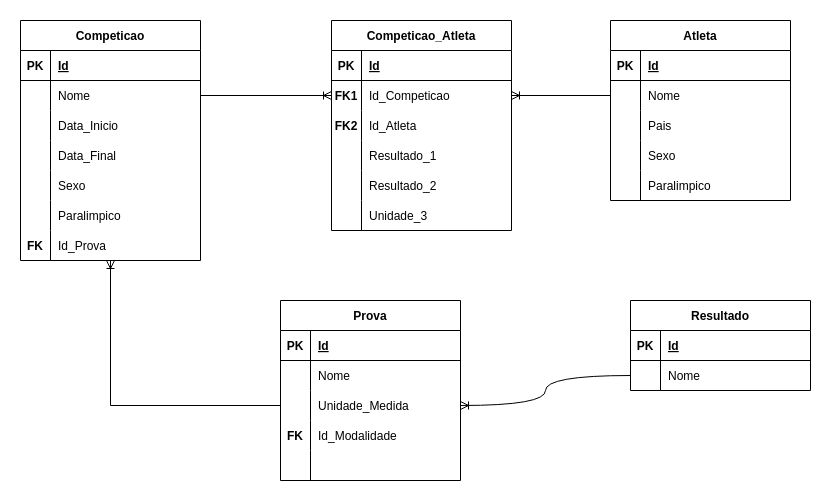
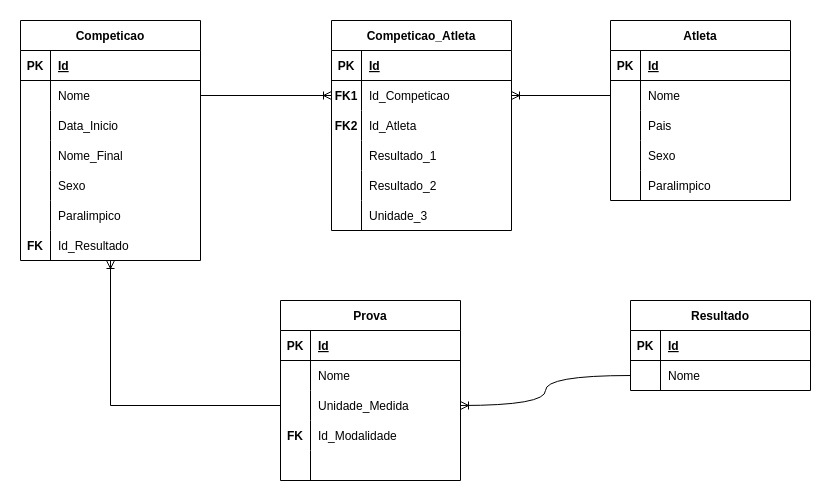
  <mxCell id="0" />
  <mxCell id="1" parent="0" />
  <mxCell id="2" value="Competicao" style="shape=table;startSize=30;container=1;collapsible=1;childLayout=tableLayout;fixedRows=1;rowLines=0;fontStyle=1;align=center;resizeLast=1;" parent="1" vertex="1"><mxGeometry x="20" y="20" width="180" height="240" as="geometry" /></mxCell>
  <mxCell id="3" value="" style="shape=tableRow;horizontal=0;startSize=0;swimlaneHead=0;swimlaneBody=0;fillColor=none;collapsible=0;dropTarget=0;points=[[0,0.5],[1,0.5]];portConstraint=eastwest;top=0;left=0;right=0;bottom=1;" parent="2" vertex="1"><mxGeometry y="30" width="180" height="30" as="geometry" /></mxCell>
  <mxCell id="4" value="PK" style="shape=partialRectangle;connectable=0;fillColor=none;top=0;left=0;bottom=0;right=0;fontStyle=1;overflow=hidden;" parent="3" vertex="1"><mxGeometry width="30" height="30" as="geometry"><mxRectangle width="30" height="30" as="alternateBounds" /></mxGeometry></mxCell>
  <mxCell id="5" value="Id" style="shape=partialRectangle;connectable=0;fillColor=none;top=0;left=0;bottom=0;right=0;align=left;spacingLeft=6;fontStyle=5;overflow=hidden;" parent="3" vertex="1"><mxGeometry x="30" width="150" height="30" as="geometry"><mxRectangle width="150" height="30" as="alternateBounds" /></mxGeometry></mxCell>
  <mxCell id="6" value="" style="shape=tableRow;horizontal=0;startSize=0;swimlaneHead=0;swimlaneBody=0;fillColor=none;collapsible=0;dropTarget=0;points=[[0,0.5],[1,0.5]];portConstraint=eastwest;top=0;left=0;right=0;bottom=0;" parent="2" vertex="1"><mxGeometry y="60" width="180" height="30" as="geometry" /></mxCell>
  <mxCell id="7" value="" style="shape=partialRectangle;connectable=0;fillColor=none;top=0;left=0;bottom=0;right=0;editable=1;overflow=hidden;" parent="6" vertex="1"><mxGeometry width="30" height="30" as="geometry"><mxRectangle width="30" height="30" as="alternateBounds" /></mxGeometry></mxCell>
  <mxCell id="8" value="Nome" style="shape=partialRectangle;connectable=0;fillColor=none;top=0;left=0;bottom=0;right=0;align=left;spacingLeft=6;overflow=hidden;" parent="6" vertex="1"><mxGeometry x="30" width="150" height="30" as="geometry"><mxRectangle width="150" height="30" as="alternateBounds" /></mxGeometry></mxCell>
  <mxCell id="9" value="" style="shape=tableRow;horizontal=0;startSize=0;swimlaneHead=0;swimlaneBody=0;fillColor=none;collapsible=0;dropTarget=0;points=[[0,0.5],[1,0.5]];portConstraint=eastwest;top=0;left=0;right=0;bottom=0;" parent="2" vertex="1"><mxGeometry y="90" width="180" height="30" as="geometry" /></mxCell>
  <mxCell id="10" value="" style="shape=partialRectangle;connectable=0;fillColor=none;top=0;left=0;bottom=0;right=0;editable=1;overflow=hidden;" parent="9" vertex="1"><mxGeometry width="30" height="30" as="geometry"><mxRectangle width="30" height="30" as="alternateBounds" /></mxGeometry></mxCell>
  <mxCell id="11" value="Data_Inicio" style="shape=partialRectangle;connectable=0;fillColor=none;top=0;left=0;bottom=0;right=0;align=left;spacingLeft=6;overflow=hidden;" parent="9" vertex="1"><mxGeometry x="30" width="150" height="30" as="geometry"><mxRectangle width="150" height="30" as="alternateBounds" /></mxGeometry></mxCell>
  <mxCell id="12" value="" style="shape=tableRow;horizontal=0;startSize=0;swimlaneHead=0;swimlaneBody=0;fillColor=none;collapsible=0;dropTarget=0;points=[[0,0.5],[1,0.5]];portConstraint=eastwest;top=0;left=0;right=0;bottom=0;" parent="2" vertex="1"><mxGeometry y="120" width="180" height="30" as="geometry" /></mxCell>
  <mxCell id="13" value="" style="shape=partialRectangle;connectable=0;fillColor=none;top=0;left=0;bottom=0;right=0;editable=1;overflow=hidden;" parent="12" vertex="1"><mxGeometry width="30" height="30" as="geometry"><mxRectangle width="30" height="30" as="alternateBounds" /></mxGeometry></mxCell>
- <mxCell id="14" value="Data_Final" style="shape=partialRectangle;connectable=0;fillColor=none;top=0;left=0;bottom=0;right=0;align=left;spacingLeft=6;overflow=hidden;" parent="12" vertex="1"><mxGeometry x="30" width="150" height="30" as="geometry"><mxRectangle width="150" height="30" as="alternateBounds" /></mxGeometry></mxCell>
+ <mxCell id="14" value="Nome_Final" style="shape=partialRectangle;connectable=0;fillColor=none;top=0;left=0;bottom=0;right=0;align=left;spacingLeft=6;overflow=hidden;" parent="12" vertex="1"><mxGeometry x="30" width="150" height="30" as="geometry"><mxRectangle width="150" height="30" as="alternateBounds" /></mxGeometry></mxCell>
  <mxCell id="15" value="" style="shape=tableRow;horizontal=0;startSize=0;swimlaneHead=0;swimlaneBody=0;fillColor=none;collapsible=0;dropTarget=0;points=[[0,0.5],[1,0.5]];portConstraint=eastwest;top=0;left=0;right=0;bottom=0;" parent="2" vertex="1"><mxGeometry y="150" width="180" height="30" as="geometry" /></mxCell>
  <mxCell id="16" value="" style="shape=partialRectangle;connectable=0;fillColor=none;top=0;left=0;bottom=0;right=0;editable=1;overflow=hidden;" parent="15" vertex="1"><mxGeometry width="30" height="30" as="geometry"><mxRectangle width="30" height="30" as="alternateBounds" /></mxGeometry></mxCell>
  <mxCell id="17" value="Sexo" style="shape=partialRectangle;connectable=0;fillColor=none;top=0;left=0;bottom=0;right=0;align=left;spacingLeft=6;overflow=hidden;" parent="15" vertex="1"><mxGeometry x="30" width="150" height="30" as="geometry"><mxRectangle width="150" height="30" as="alternateBounds" /></mxGeometry></mxCell>
  <mxCell id="18" value="" style="shape=tableRow;horizontal=0;startSize=0;swimlaneHead=0;swimlaneBody=0;fillColor=none;collapsible=0;dropTarget=0;points=[[0,0.5],[1,0.5]];portConstraint=eastwest;top=0;left=0;right=0;bottom=0;" parent="2" vertex="1"><mxGeometry y="180" width="180" height="30" as="geometry" /></mxCell>
  <mxCell id="19" value="" style="shape=partialRectangle;connectable=0;fillColor=none;top=0;left=0;bottom=0;right=0;editable=1;overflow=hidden;" parent="18" vertex="1"><mxGeometry width="30" height="30" as="geometry"><mxRectangle width="30" height="30" as="alternateBounds" /></mxGeometry></mxCell>
  <mxCell id="20" value="Paralimpico" style="shape=partialRectangle;connectable=0;fillColor=none;top=0;left=0;bottom=0;right=0;align=left;spacingLeft=6;overflow=hidden;" parent="18" vertex="1"><mxGeometry x="30" width="150" height="30" as="geometry"><mxRectangle width="150" height="30" as="alternateBounds" /></mxGeometry></mxCell>
  <mxCell id="21" value="" style="shape=tableRow;horizontal=0;startSize=0;swimlaneHead=0;swimlaneBody=0;fillColor=none;collapsible=0;dropTarget=0;points=[[0,0.5],[1,0.5]];portConstraint=eastwest;top=0;left=0;right=0;bottom=0;" parent="2" vertex="1"><mxGeometry y="210" width="180" height="30" as="geometry" /></mxCell>
  <mxCell id="22" value="FK" style="shape=partialRectangle;connectable=0;fillColor=none;top=0;left=0;bottom=0;right=0;editable=1;overflow=hidden;fontStyle=1" parent="21" vertex="1"><mxGeometry width="30" height="30" as="geometry"><mxRectangle width="30" height="30" as="alternateBounds" /></mxGeometry></mxCell>
- <mxCell id="23" value="Id_Prova" style="shape=partialRectangle;connectable=0;fillColor=none;top=0;left=0;bottom=0;right=0;align=left;spacingLeft=6;overflow=hidden;" parent="21" vertex="1"><mxGeometry x="30" width="150" height="30" as="geometry"><mxRectangle width="150" height="30" as="alternateBounds" /></mxGeometry></mxCell>
+ <mxCell id="23" value="Id_Resultado" style="shape=partialRectangle;connectable=0;fillColor=none;top=0;left=0;bottom=0;right=0;align=left;spacingLeft=6;overflow=hidden;" parent="21" vertex="1"><mxGeometry x="30" width="150" height="30" as="geometry"><mxRectangle width="150" height="30" as="alternateBounds" /></mxGeometry></mxCell>
  <mxCell id="24" value="Atleta" style="shape=table;startSize=30;container=1;collapsible=1;childLayout=tableLayout;fixedRows=1;rowLines=0;fontStyle=1;align=center;resizeLast=1;" parent="1" vertex="1"><mxGeometry x="610" y="20" width="180" height="180" as="geometry" /></mxCell>
  <mxCell id="25" value="" style="shape=tableRow;horizontal=0;startSize=0;swimlaneHead=0;swimlaneBody=0;fillColor=none;collapsible=0;dropTarget=0;points=[[0,0.5],[1,0.5]];portConstraint=eastwest;top=0;left=0;right=0;bottom=1;" parent="24" vertex="1"><mxGeometry y="30" width="180" height="30" as="geometry" /></mxCell>
  <mxCell id="26" value="PK" style="shape=partialRectangle;connectable=0;fillColor=none;top=0;left=0;bottom=0;right=0;fontStyle=1;overflow=hidden;" parent="25" vertex="1"><mxGeometry width="30" height="30" as="geometry"><mxRectangle width="30" height="30" as="alternateBounds" /></mxGeometry></mxCell>
  <mxCell id="27" value="Id" style="shape=partialRectangle;connectable=0;fillColor=none;top=0;left=0;bottom=0;right=0;align=left;spacingLeft=6;fontStyle=5;overflow=hidden;" parent="25" vertex="1"><mxGeometry x="30" width="150" height="30" as="geometry"><mxRectangle width="150" height="30" as="alternateBounds" /></mxGeometry></mxCell>
  <mxCell id="28" value="" style="shape=tableRow;horizontal=0;startSize=0;swimlaneHead=0;swimlaneBody=0;fillColor=none;collapsible=0;dropTarget=0;points=[[0,0.5],[1,0.5]];portConstraint=eastwest;top=0;left=0;right=0;bottom=0;" parent="24" vertex="1"><mxGeometry y="60" width="180" height="30" as="geometry" /></mxCell>
  <mxCell id="29" value="" style="shape=partialRectangle;connectable=0;fillColor=none;top=0;left=0;bottom=0;right=0;editable=1;overflow=hidden;" parent="28" vertex="1"><mxGeometry width="30" height="30" as="geometry"><mxRectangle width="30" height="30" as="alternateBounds" /></mxGeometry></mxCell>
  <mxCell id="30" value="Nome" style="shape=partialRectangle;connectable=0;fillColor=none;top=0;left=0;bottom=0;right=0;align=left;spacingLeft=6;overflow=hidden;" parent="28" vertex="1"><mxGeometry x="30" width="150" height="30" as="geometry"><mxRectangle width="150" height="30" as="alternateBounds" /></mxGeometry></mxCell>
  <mxCell id="31" value="" style="shape=tableRow;horizontal=0;startSize=0;swimlaneHead=0;swimlaneBody=0;fillColor=none;collapsible=0;dropTarget=0;points=[[0,0.5],[1,0.5]];portConstraint=eastwest;top=0;left=0;right=0;bottom=0;" parent="24" vertex="1"><mxGeometry y="90" width="180" height="30" as="geometry" /></mxCell>
  <mxCell id="32" value="" style="shape=partialRectangle;connectable=0;fillColor=none;top=0;left=0;bottom=0;right=0;editable=1;overflow=hidden;" parent="31" vertex="1"><mxGeometry width="30" height="30" as="geometry"><mxRectangle width="30" height="30" as="alternateBounds" /></mxGeometry></mxCell>
  <mxCell id="33" value="Pais" style="shape=partialRectangle;connectable=0;fillColor=none;top=0;left=0;bottom=0;right=0;align=left;spacingLeft=6;overflow=hidden;" parent="31" vertex="1"><mxGeometry x="30" width="150" height="30" as="geometry"><mxRectangle width="150" height="30" as="alternateBounds" /></mxGeometry></mxCell>
  <mxCell id="34" value="" style="shape=tableRow;horizontal=0;startSize=0;swimlaneHead=0;swimlaneBody=0;fillColor=none;collapsible=0;dropTarget=0;points=[[0,0.5],[1,0.5]];portConstraint=eastwest;top=0;left=0;right=0;bottom=0;" parent="24" vertex="1"><mxGeometry y="120" width="180" height="30" as="geometry" /></mxCell>
  <mxCell id="35" value="" style="shape=partialRectangle;connectable=0;fillColor=none;top=0;left=0;bottom=0;right=0;editable=1;overflow=hidden;" parent="34" vertex="1"><mxGeometry width="30" height="30" as="geometry"><mxRectangle width="30" height="30" as="alternateBounds" /></mxGeometry></mxCell>
  <mxCell id="36" value="Sexo" style="shape=partialRectangle;connectable=0;fillColor=none;top=0;left=0;bottom=0;right=0;align=left;spacingLeft=6;overflow=hidden;" parent="34" vertex="1"><mxGeometry x="30" width="150" height="30" as="geometry"><mxRectangle width="150" height="30" as="alternateBounds" /></mxGeometry></mxCell>
  <mxCell id="37" value="" style="shape=tableRow;horizontal=0;startSize=0;swimlaneHead=0;swimlaneBody=0;fillColor=none;collapsible=0;dropTarget=0;points=[[0,0.5],[1,0.5]];portConstraint=eastwest;top=0;left=0;right=0;bottom=0;" parent="24" vertex="1"><mxGeometry y="150" width="180" height="30" as="geometry" /></mxCell>
  <mxCell id="38" value="" style="shape=partialRectangle;connectable=0;fillColor=none;top=0;left=0;bottom=0;right=0;editable=1;overflow=hidden;" parent="37" vertex="1"><mxGeometry width="30" height="30" as="geometry"><mxRectangle width="30" height="30" as="alternateBounds" /></mxGeometry></mxCell>
  <mxCell id="39" value="Paralimpico" style="shape=partialRectangle;connectable=0;fillColor=none;top=0;left=0;bottom=0;right=0;align=left;spacingLeft=6;overflow=hidden;" parent="37" vertex="1"><mxGeometry x="30" width="150" height="30" as="geometry"><mxRectangle width="150" height="30" as="alternateBounds" /></mxGeometry></mxCell>
  <mxCell id="40" value="Resultado" style="shape=table;startSize=30;container=1;collapsible=1;childLayout=tableLayout;fixedRows=1;rowLines=0;fontStyle=1;align=center;resizeLast=1;" parent="1" vertex="1"><mxGeometry x="630" y="300" width="180" height="90" as="geometry" /></mxCell>
  <mxCell id="41" value="" style="shape=tableRow;horizontal=0;startSize=0;swimlaneHead=0;swimlaneBody=0;fillColor=none;collapsible=0;dropTarget=0;points=[[0,0.5],[1,0.5]];portConstraint=eastwest;top=0;left=0;right=0;bottom=1;" parent="40" vertex="1"><mxGeometry y="30" width="180" height="30" as="geometry" /></mxCell>
  <mxCell id="42" value="PK" style="shape=partialRectangle;connectable=0;fillColor=none;top=0;left=0;bottom=0;right=0;fontStyle=1;overflow=hidden;" parent="41" vertex="1"><mxGeometry width="30" height="30" as="geometry"><mxRectangle width="30" height="30" as="alternateBounds" /></mxGeometry></mxCell>
  <mxCell id="43" value="Id" style="shape=partialRectangle;connectable=0;fillColor=none;top=0;left=0;bottom=0;right=0;align=left;spacingLeft=6;fontStyle=5;overflow=hidden;" parent="41" vertex="1"><mxGeometry x="30" width="150" height="30" as="geometry"><mxRectangle width="150" height="30" as="alternateBounds" /></mxGeometry></mxCell>
  <mxCell id="44" value="" style="shape=tableRow;horizontal=0;startSize=0;swimlaneHead=0;swimlaneBody=0;fillColor=none;collapsible=0;dropTarget=0;points=[[0,0.5],[1,0.5]];portConstraint=eastwest;top=0;left=0;right=0;bottom=0;" parent="40" vertex="1"><mxGeometry y="60" width="180" height="30" as="geometry" /></mxCell>
  <mxCell id="45" value="" style="shape=partialRectangle;connectable=0;fillColor=none;top=0;left=0;bottom=0;right=0;editable=1;overflow=hidden;" parent="44" vertex="1"><mxGeometry width="30" height="30" as="geometry"><mxRectangle width="30" height="30" as="alternateBounds" /></mxGeometry></mxCell>
  <mxCell id="46" value="Nome" style="shape=partialRectangle;connectable=0;fillColor=none;top=0;left=0;bottom=0;right=0;align=left;spacingLeft=6;overflow=hidden;" parent="44" vertex="1"><mxGeometry x="30" width="150" height="30" as="geometry"><mxRectangle width="150" height="30" as="alternateBounds" /></mxGeometry></mxCell>
  <mxCell id="47" value="Prova" style="shape=table;startSize=30;container=1;collapsible=1;childLayout=tableLayout;fixedRows=1;rowLines=0;fontStyle=1;align=center;resizeLast=1;" parent="1" vertex="1"><mxGeometry x="280" y="300" width="180" height="180" as="geometry" /></mxCell>
  <mxCell id="48" value="" style="shape=tableRow;horizontal=0;startSize=0;swimlaneHead=0;swimlaneBody=0;fillColor=none;collapsible=0;dropTarget=0;points=[[0,0.5],[1,0.5]];portConstraint=eastwest;top=0;left=0;right=0;bottom=1;" parent="47" vertex="1"><mxGeometry y="30" width="180" height="30" as="geometry" /></mxCell>
  <mxCell id="49" value="PK" style="shape=partialRectangle;connectable=0;fillColor=none;top=0;left=0;bottom=0;right=0;fontStyle=1;overflow=hidden;" parent="48" vertex="1"><mxGeometry width="30" height="30" as="geometry"><mxRectangle width="30" height="30" as="alternateBounds" /></mxGeometry></mxCell>
  <mxCell id="50" value="Id" style="shape=partialRectangle;connectable=0;fillColor=none;top=0;left=0;bottom=0;right=0;align=left;spacingLeft=6;fontStyle=5;overflow=hidden;" parent="48" vertex="1"><mxGeometry x="30" width="150" height="30" as="geometry"><mxRectangle width="150" height="30" as="alternateBounds" /></mxGeometry></mxCell>
  <mxCell id="51" value="" style="shape=tableRow;horizontal=0;startSize=0;swimlaneHead=0;swimlaneBody=0;fillColor=none;collapsible=0;dropTarget=0;points=[[0,0.5],[1,0.5]];portConstraint=eastwest;top=0;left=0;right=0;bottom=0;" parent="47" vertex="1"><mxGeometry y="60" width="180" height="30" as="geometry" /></mxCell>
  <mxCell id="52" value="" style="shape=partialRectangle;connectable=0;fillColor=none;top=0;left=0;bottom=0;right=0;editable=1;overflow=hidden;" parent="51" vertex="1"><mxGeometry width="30" height="30" as="geometry"><mxRectangle width="30" height="30" as="alternateBounds" /></mxGeometry></mxCell>
  <mxCell id="53" value="Nome" style="shape=partialRectangle;connectable=0;fillColor=none;top=0;left=0;bottom=0;right=0;align=left;spacingLeft=6;overflow=hidden;" parent="51" vertex="1"><mxGeometry x="30" width="150" height="30" as="geometry"><mxRectangle width="150" height="30" as="alternateBounds" /></mxGeometry></mxCell>
  <mxCell id="54" value="" style="shape=tableRow;horizontal=0;startSize=0;swimlaneHead=0;swimlaneBody=0;fillColor=none;collapsible=0;dropTarget=0;points=[[0,0.5],[1,0.5]];portConstraint=eastwest;top=0;left=0;right=0;bottom=0;" parent="47" vertex="1"><mxGeometry y="90" width="180" height="30" as="geometry" /></mxCell>
  <mxCell id="55" value="" style="shape=partialRectangle;connectable=0;fillColor=none;top=0;left=0;bottom=0;right=0;editable=1;overflow=hidden;" parent="54" vertex="1"><mxGeometry width="30" height="30" as="geometry"><mxRectangle width="30" height="30" as="alternateBounds" /></mxGeometry></mxCell>
  <mxCell id="56" value="Unidade_Medida" style="shape=partialRectangle;connectable=0;fillColor=none;top=0;left=0;bottom=0;right=0;align=left;spacingLeft=6;overflow=hidden;" parent="54" vertex="1"><mxGeometry x="30" width="150" height="30" as="geometry"><mxRectangle width="150" height="30" as="alternateBounds" /></mxGeometry></mxCell>
  <mxCell id="57" value="" style="shape=tableRow;horizontal=0;startSize=0;swimlaneHead=0;swimlaneBody=0;fillColor=none;collapsible=0;dropTarget=0;points=[[0,0.5],[1,0.5]];portConstraint=eastwest;top=0;left=0;right=0;bottom=0;" parent="47" vertex="1"><mxGeometry y="120" width="180" height="30" as="geometry" /></mxCell>
  <mxCell id="58" value="FK" style="shape=partialRectangle;connectable=0;fillColor=none;top=0;left=0;bottom=0;right=0;editable=1;overflow=hidden;fontStyle=1" parent="57" vertex="1"><mxGeometry width="30" height="30" as="geometry"><mxRectangle width="30" height="30" as="alternateBounds" /></mxGeometry></mxCell>
  <mxCell id="59" value="Id_Modalidade" style="shape=partialRectangle;connectable=0;fillColor=none;top=0;left=0;bottom=0;right=0;align=left;spacingLeft=6;overflow=hidden;" parent="57" vertex="1"><mxGeometry x="30" width="150" height="30" as="geometry"><mxRectangle width="150" height="30" as="alternateBounds" /></mxGeometry></mxCell>
  <mxCell id="60" value="" style="shape=tableRow;horizontal=0;startSize=0;swimlaneHead=0;swimlaneBody=0;fillColor=none;collapsible=0;dropTarget=0;points=[[0,0.5],[1,0.5]];portConstraint=eastwest;top=0;left=0;right=0;bottom=0;" parent="47" vertex="1"><mxGeometry y="150" width="180" height="30" as="geometry" /></mxCell>
  <mxCell id="61" value="" style="shape=partialRectangle;connectable=0;fillColor=none;top=0;left=0;bottom=0;right=0;editable=1;overflow=hidden;" parent="60" vertex="1"><mxGeometry width="30" height="30" as="geometry"><mxRectangle width="30" height="30" as="alternateBounds" /></mxGeometry></mxCell>
  <mxCell id="62" value="" style="shape=partialRectangle;connectable=0;fillColor=none;top=0;left=0;bottom=0;right=0;align=left;spacingLeft=6;overflow=hidden;" parent="60" vertex="1"><mxGeometry x="30" width="150" height="30" as="geometry"><mxRectangle width="150" height="30" as="alternateBounds" /></mxGeometry></mxCell>
  <mxCell id="63" value="" style="fontSize=12;html=1;endArrow=ERoneToMany;rounded=0;entryX=1;entryY=0.5;entryDx=0;entryDy=0;exitX=0;exitY=0.5;exitDx=0;exitDy=0;edgeStyle=orthogonalEdgeStyle;curved=1;" parent="1" source="44" target="54" edge="1"><mxGeometry width="100" height="100" relative="1" as="geometry"><mxPoint x="630" y="405" as="sourcePoint" /><mxPoint x="570" y="210" as="targetPoint" /></mxGeometry></mxCell>
  <mxCell id="64" value="" style="edgeStyle=orthogonalEdgeStyle;fontSize=12;html=1;endArrow=ERoneToMany;rounded=0;exitX=0;exitY=0.5;exitDx=0;exitDy=0;entryX=0.5;entryY=1;entryDx=0;entryDy=0;elbow=vertical;" parent="1" source="54" target="2" edge="1"><mxGeometry width="100" height="100" relative="1" as="geometry"><mxPoint x="30" y="445" as="sourcePoint" /><mxPoint x="130" y="345" as="targetPoint" /></mxGeometry></mxCell>
  <mxCell id="65" value="" style="fontSize=12;html=1;endArrow=ERoneToMany;rounded=0;exitX=1;exitY=0.5;exitDx=0;exitDy=0;entryX=0;entryY=0.5;entryDx=0;entryDy=0;" parent="1" source="6" target="71" edge="1"><mxGeometry width="100" height="100" relative="1" as="geometry"><mxPoint x="400" y="260" as="sourcePoint" /><mxPoint x="500" y="160" as="targetPoint" /></mxGeometry></mxCell>
  <mxCell id="66" value="" style="fontSize=12;html=1;endArrow=ERoneToMany;rounded=0;exitX=0;exitY=0.5;exitDx=0;exitDy=0;entryX=1;entryY=0.5;entryDx=0;entryDy=0;" parent="1" source="28" target="71" edge="1"><mxGeometry width="100" height="100" relative="1" as="geometry"><mxPoint x="400" y="260" as="sourcePoint" /><mxPoint x="500" y="160" as="targetPoint" /></mxGeometry></mxCell>
  <mxCell id="67" value="Competicao_Atleta" style="shape=table;startSize=30;container=1;collapsible=1;childLayout=tableLayout;fixedRows=1;rowLines=0;fontStyle=1;align=center;resizeLast=1;" parent="1" vertex="1"><mxGeometry x="331" y="20" width="180" height="210" as="geometry" /></mxCell>
  <mxCell id="68" value="" style="shape=tableRow;horizontal=0;startSize=0;swimlaneHead=0;swimlaneBody=0;fillColor=none;collapsible=0;dropTarget=0;points=[[0,0.5],[1,0.5]];portConstraint=eastwest;top=0;left=0;right=0;bottom=1;" parent="67" vertex="1"><mxGeometry y="30" width="180" height="30" as="geometry" /></mxCell>
  <mxCell id="69" value="PK" style="shape=partialRectangle;connectable=0;fillColor=none;top=0;left=0;bottom=0;right=0;fontStyle=1;overflow=hidden;" parent="68" vertex="1"><mxGeometry width="30" height="30" as="geometry"><mxRectangle width="30" height="30" as="alternateBounds" /></mxGeometry></mxCell>
  <mxCell id="70" value="Id" style="shape=partialRectangle;connectable=0;fillColor=none;top=0;left=0;bottom=0;right=0;align=left;spacingLeft=6;fontStyle=5;overflow=hidden;" parent="68" vertex="1"><mxGeometry x="30" width="150" height="30" as="geometry"><mxRectangle width="150" height="30" as="alternateBounds" /></mxGeometry></mxCell>
  <mxCell id="71" value="" style="shape=tableRow;horizontal=0;startSize=0;swimlaneHead=0;swimlaneBody=0;fillColor=none;collapsible=0;dropTarget=0;points=[[0,0.5],[1,0.5]];portConstraint=eastwest;top=0;left=0;right=0;bottom=0;" parent="67" vertex="1"><mxGeometry y="60" width="180" height="30" as="geometry" /></mxCell>
  <mxCell id="72" value="FK1" style="shape=partialRectangle;connectable=0;fillColor=none;top=0;left=0;bottom=0;right=0;editable=1;overflow=hidden;fontStyle=1" parent="71" vertex="1"><mxGeometry width="30" height="30" as="geometry"><mxRectangle width="30" height="30" as="alternateBounds" /></mxGeometry></mxCell>
  <mxCell id="73" value="Id_Competicao" style="shape=partialRectangle;connectable=0;fillColor=none;top=0;left=0;bottom=0;right=0;align=left;spacingLeft=6;overflow=hidden;" parent="71" vertex="1"><mxGeometry x="30" width="150" height="30" as="geometry"><mxRectangle width="150" height="30" as="alternateBounds" /></mxGeometry></mxCell>
  <mxCell id="74" value="" style="shape=tableRow;horizontal=0;startSize=0;swimlaneHead=0;swimlaneBody=0;fillColor=none;collapsible=0;dropTarget=0;points=[[0,0.5],[1,0.5]];portConstraint=eastwest;top=0;left=0;right=0;bottom=0;" parent="67" vertex="1"><mxGeometry y="90" width="180" height="30" as="geometry" /></mxCell>
  <mxCell id="75" value="FK2" style="shape=partialRectangle;connectable=0;fillColor=none;top=0;left=0;bottom=0;right=0;editable=1;overflow=hidden;fontStyle=1" parent="74" vertex="1"><mxGeometry width="30" height="30" as="geometry"><mxRectangle width="30" height="30" as="alternateBounds" /></mxGeometry></mxCell>
  <mxCell id="76" value="Id_Atleta" style="shape=partialRectangle;connectable=0;fillColor=none;top=0;left=0;bottom=0;right=0;align=left;spacingLeft=6;overflow=hidden;" parent="74" vertex="1"><mxGeometry x="30" width="150" height="30" as="geometry"><mxRectangle width="150" height="30" as="alternateBounds" /></mxGeometry></mxCell>
  <mxCell id="77" value="" style="shape=tableRow;horizontal=0;startSize=0;swimlaneHead=0;swimlaneBody=0;fillColor=none;collapsible=0;dropTarget=0;points=[[0,0.5],[1,0.5]];portConstraint=eastwest;top=0;left=0;right=0;bottom=0;" parent="67" vertex="1"><mxGeometry y="120" width="180" height="30" as="geometry" /></mxCell>
  <mxCell id="78" value="" style="shape=partialRectangle;connectable=0;fillColor=none;top=0;left=0;bottom=0;right=0;editable=1;overflow=hidden;" parent="77" vertex="1"><mxGeometry width="30" height="30" as="geometry"><mxRectangle width="30" height="30" as="alternateBounds" /></mxGeometry></mxCell>
  <mxCell id="79" value="Resultado_1" style="shape=partialRectangle;connectable=0;fillColor=none;top=0;left=0;bottom=0;right=0;align=left;spacingLeft=6;overflow=hidden;" parent="77" vertex="1"><mxGeometry x="30" width="150" height="30" as="geometry"><mxRectangle width="150" height="30" as="alternateBounds" /></mxGeometry></mxCell>
  <mxCell id="80" value="" style="shape=tableRow;horizontal=0;startSize=0;swimlaneHead=0;swimlaneBody=0;fillColor=none;collapsible=0;dropTarget=0;points=[[0,0.5],[1,0.5]];portConstraint=eastwest;top=0;left=0;right=0;bottom=0;" parent="67" vertex="1"><mxGeometry y="150" width="180" height="30" as="geometry" /></mxCell>
  <mxCell id="81" value="" style="shape=partialRectangle;connectable=0;fillColor=none;top=0;left=0;bottom=0;right=0;editable=1;overflow=hidden;" parent="80" vertex="1"><mxGeometry width="30" height="30" as="geometry"><mxRectangle width="30" height="30" as="alternateBounds" /></mxGeometry></mxCell>
  <mxCell id="82" value="Resultado_2" style="shape=partialRectangle;connectable=0;fillColor=none;top=0;left=0;bottom=0;right=0;align=left;spacingLeft=6;overflow=hidden;" parent="80" vertex="1"><mxGeometry x="30" width="150" height="30" as="geometry"><mxRectangle width="150" height="30" as="alternateBounds" /></mxGeometry></mxCell>
  <mxCell id="83" value="" style="shape=tableRow;horizontal=0;startSize=0;swimlaneHead=0;swimlaneBody=0;fillColor=none;collapsible=0;dropTarget=0;points=[[0,0.5],[1,0.5]];portConstraint=eastwest;top=0;left=0;right=0;bottom=0;" parent="67" vertex="1"><mxGeometry y="180" width="180" height="30" as="geometry" /></mxCell>
  <mxCell id="84" value="" style="shape=partialRectangle;connectable=0;fillColor=none;top=0;left=0;bottom=0;right=0;editable=1;overflow=hidden;" parent="83" vertex="1"><mxGeometry width="30" height="30" as="geometry"><mxRectangle width="30" height="30" as="alternateBounds" /></mxGeometry></mxCell>
  <mxCell id="85" value="Unidade_3" style="shape=partialRectangle;connectable=0;fillColor=none;top=0;left=0;bottom=0;right=0;align=left;spacingLeft=6;overflow=hidden;" parent="83" vertex="1"><mxGeometry x="30" width="150" height="30" as="geometry"><mxRectangle width="150" height="30" as="alternateBounds" /></mxGeometry></mxCell>
